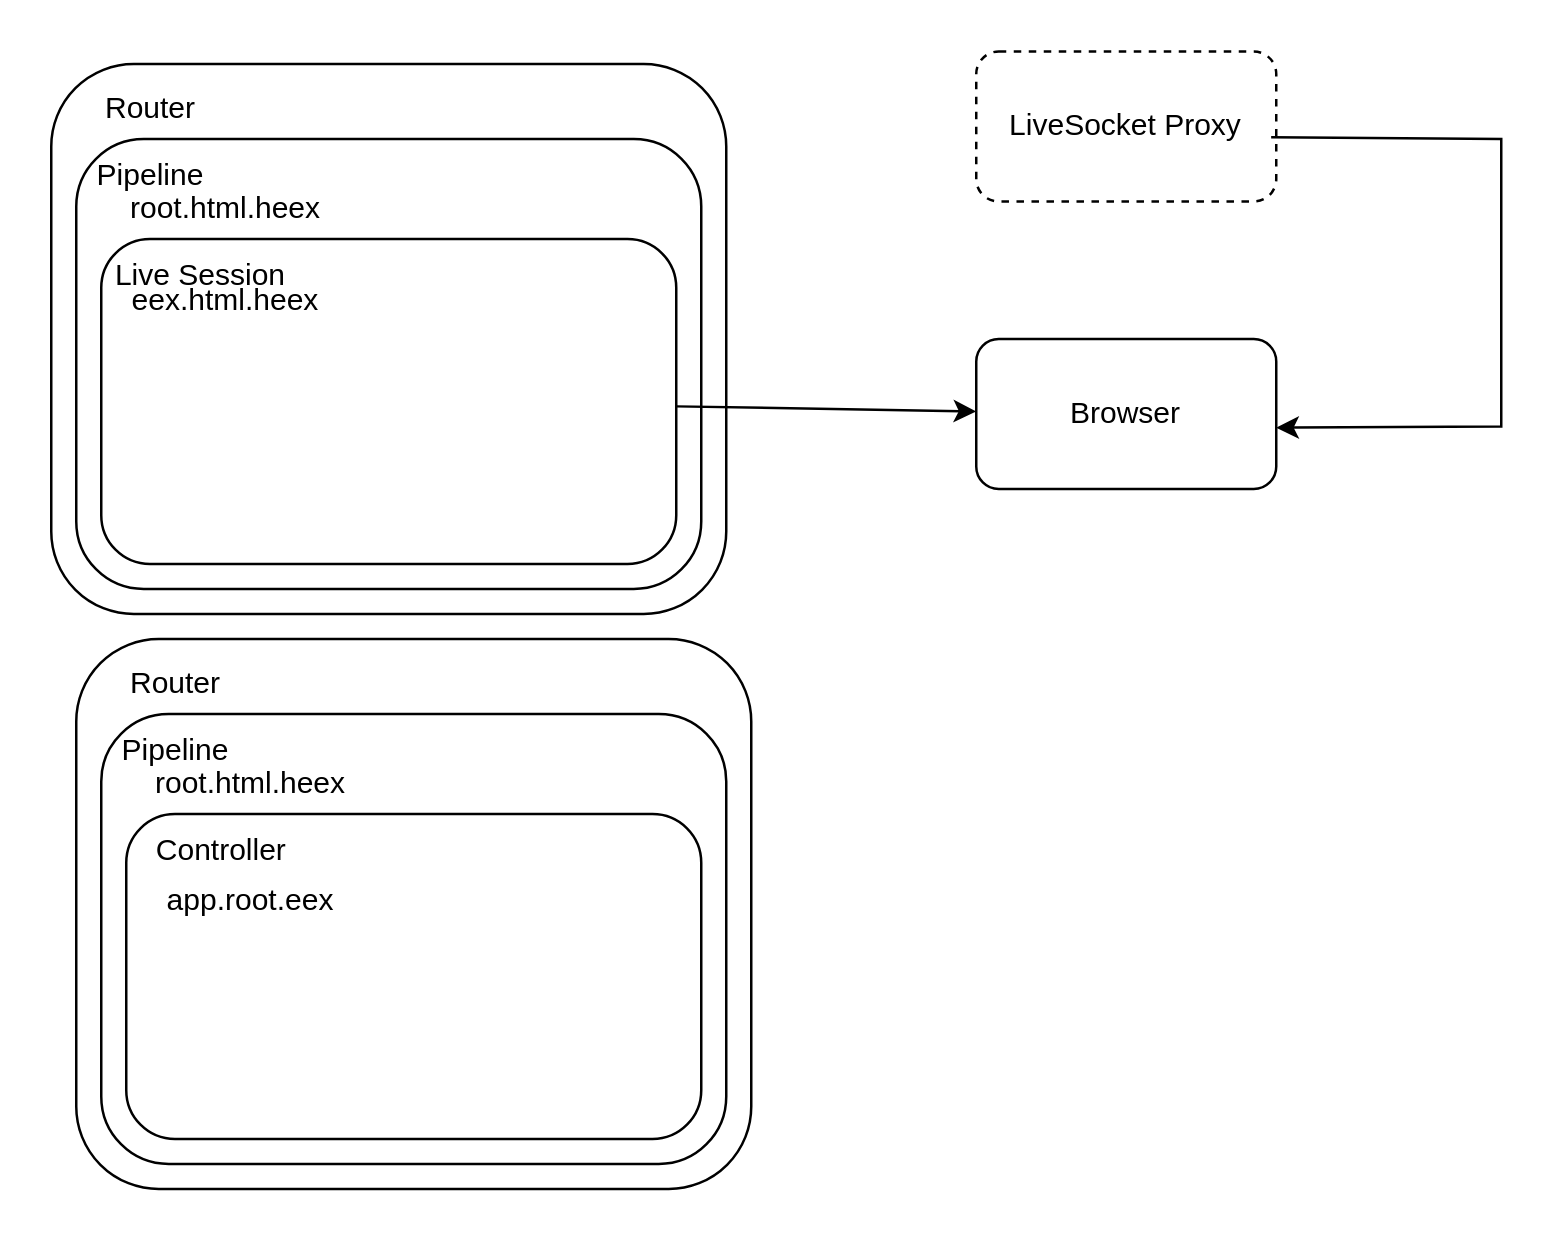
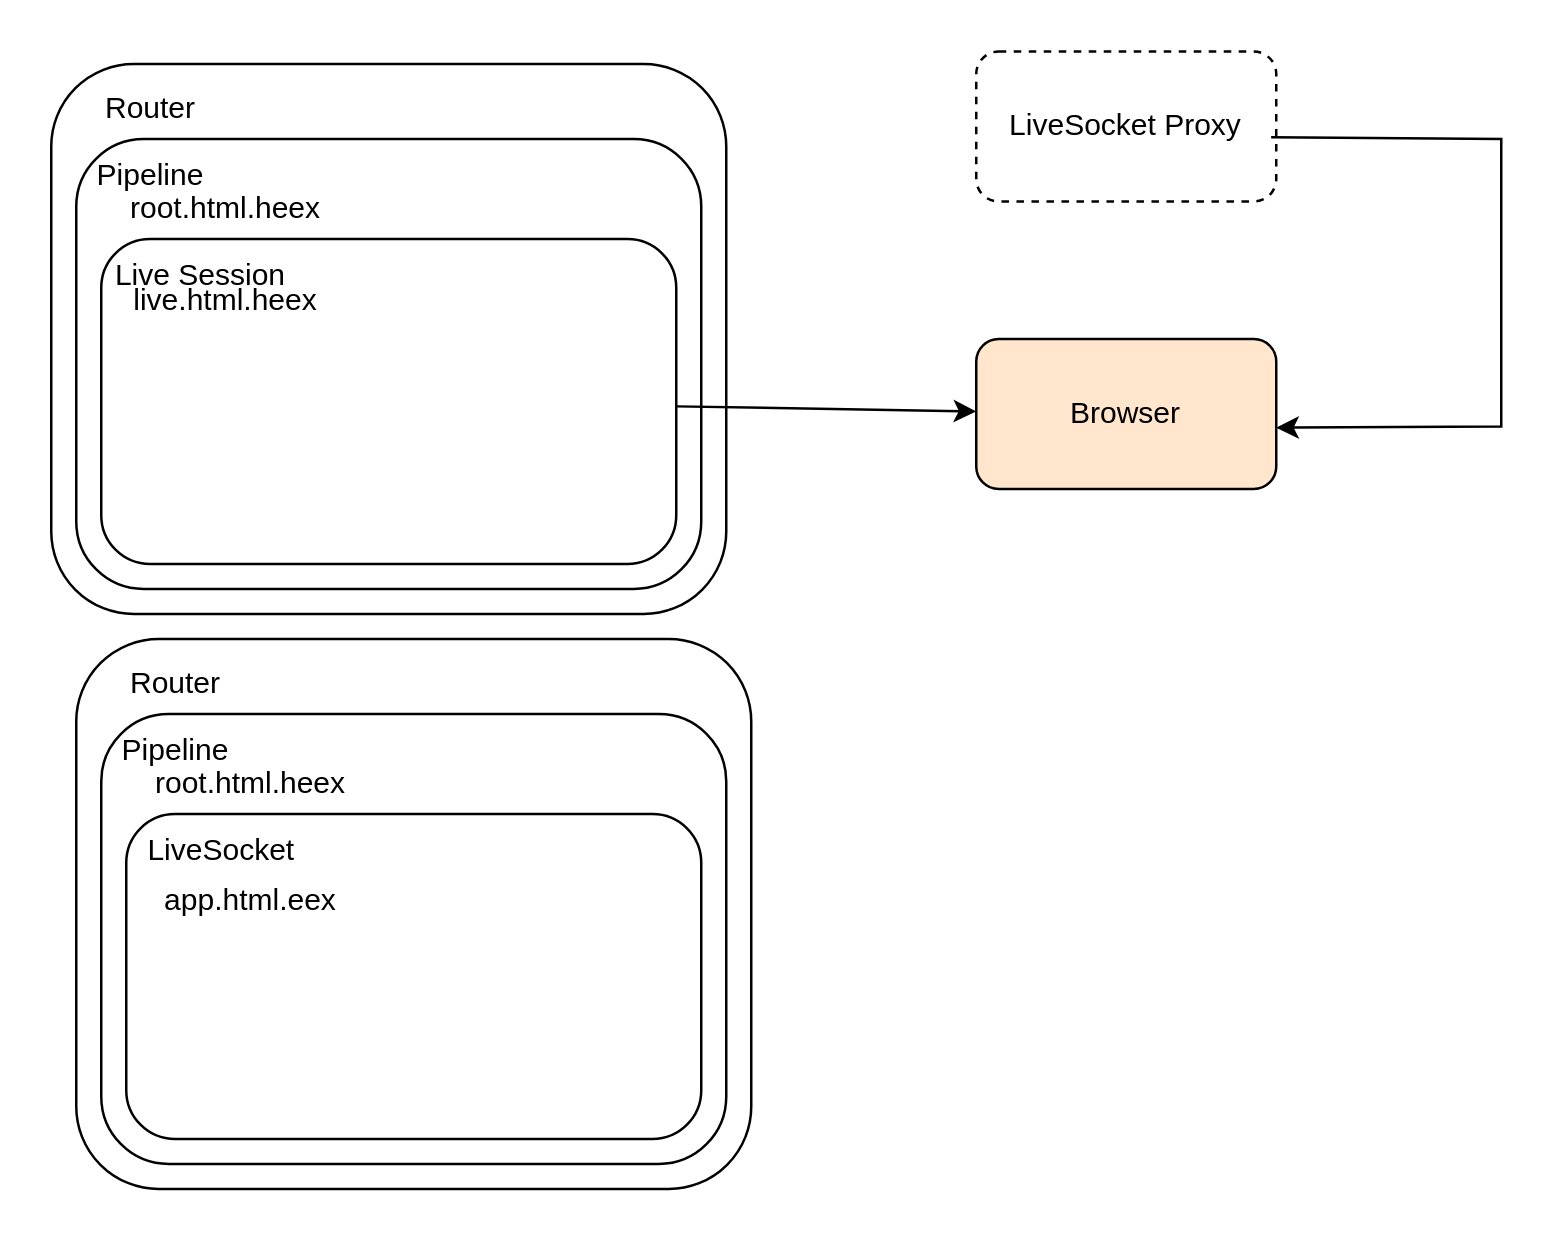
  <mxCell id="0" />
  <mxCell id="1" parent="0" />
  <mxCell id="2" value="" style="rounded=1;whiteSpace=wrap;html=1;" vertex="1" parent="1"><mxGeometry x="30" y="255" width="270" height="220" as="geometry" /></mxCell>
  <mxCell id="3" value="Router&lt;div&gt;&lt;br&gt;&lt;/div&gt;" style="text;html=1;align=center;verticalAlign=middle;whiteSpace=wrap;rounded=0;" vertex="1" parent="1"><mxGeometry x="40" y="265" width="60" height="30" as="geometry" /></mxCell>
  <mxCell id="4" value="" style="rounded=1;whiteSpace=wrap;html=1;" vertex="1" parent="1"><mxGeometry x="40" y="285" width="250" height="180" as="geometry" /></mxCell>
  <mxCell id="5" value="Pipeline" style="text;html=1;align=center;verticalAlign=middle;whiteSpace=wrap;rounded=0;" vertex="1" parent="1"><mxGeometry x="40" y="285" width="60" height="30" as="geometry" /></mxCell>
  <mxCell id="6" value="" style="rounded=1;whiteSpace=wrap;html=1;" vertex="1" parent="1"><mxGeometry x="50" y="325" width="230" height="130" as="geometry" /></mxCell>
- <mxCell id="7" value="Controller&amp;nbsp;" style="text;html=1;align=center;verticalAlign=middle;whiteSpace=wrap;rounded=0;" vertex="1" parent="1"><mxGeometry x="40" y="325" width="100" height="30" as="geometry" /></mxCell>
+ <mxCell id="7" value="LiveSocket&amp;nbsp;" style="text;html=1;align=center;verticalAlign=middle;whiteSpace=wrap;rounded=0;" vertex="1" parent="1"><mxGeometry x="40" y="325" width="100" height="30" as="geometry" /></mxCell>
  <mxCell id="8" value="root.html.heex&lt;div&gt;&lt;br&gt;&lt;/div&gt;" style="text;html=1;align=center;verticalAlign=middle;whiteSpace=wrap;rounded=0;" vertex="1" parent="1"><mxGeometry x="70" y="305" width="60" height="30" as="geometry" /></mxCell>
- <mxCell id="9" value="&lt;div&gt;app.root.eex&lt;/div&gt;" style="text;html=1;align=center;verticalAlign=middle;whiteSpace=wrap;rounded=0;" vertex="1" parent="1"><mxGeometry x="55" y="345" width="90" height="30" as="geometry" /></mxCell>
+ <mxCell id="9" value="&lt;div&gt;app.html.eex&lt;/div&gt;" style="text;html=1;align=center;verticalAlign=middle;whiteSpace=wrap;rounded=0;" vertex="1" parent="1"><mxGeometry x="55" y="345" width="90" height="30" as="geometry" /></mxCell>
  <mxCell id="10" value="" style="rounded=1;whiteSpace=wrap;html=1;" vertex="1" parent="1"><mxGeometry x="20" y="25" width="270" height="220" as="geometry" /></mxCell>
  <mxCell id="11" value="Router&lt;div&gt;&lt;br&gt;&lt;/div&gt;" style="text;html=1;align=center;verticalAlign=middle;whiteSpace=wrap;rounded=0;" vertex="1" parent="1"><mxGeometry x="30" y="35" width="60" height="30" as="geometry" /></mxCell>
  <mxCell id="12" value="" style="rounded=1;whiteSpace=wrap;html=1;" vertex="1" parent="1"><mxGeometry x="30" y="55" width="250" height="180" as="geometry" /></mxCell>
  <mxCell id="13" value="Pipeline" style="text;html=1;align=center;verticalAlign=middle;whiteSpace=wrap;rounded=0;" vertex="1" parent="1"><mxGeometry x="30" y="55" width="60" height="30" as="geometry" /></mxCell>
  <mxCell id="14" value="" style="rounded=1;whiteSpace=wrap;html=1;" vertex="1" parent="1"><mxGeometry x="40" y="95" width="230" height="130" as="geometry" /></mxCell>
  <mxCell id="15" value="Live Session" style="text;html=1;align=center;verticalAlign=middle;whiteSpace=wrap;rounded=0;" vertex="1" parent="1"><mxGeometry x="30" y="95" width="100" height="30" as="geometry" /></mxCell>
  <mxCell id="16" value="root.html.heex&lt;div&gt;&lt;br&gt;&lt;/div&gt;" style="text;html=1;align=center;verticalAlign=middle;whiteSpace=wrap;rounded=0;" vertex="1" parent="1"><mxGeometry x="60" y="75" width="60" height="30" as="geometry" /></mxCell>
- <mxCell id="17" value="&lt;div&gt;eex.html.heex&lt;/div&gt;" style="text;html=1;align=center;verticalAlign=middle;whiteSpace=wrap;rounded=0;" vertex="1" parent="1"><mxGeometry x="60" y="105" width="60" height="30" as="geometry" /></mxCell>
+ <mxCell id="17" value="&lt;div&gt;live.html.heex&lt;/div&gt;" style="text;html=1;align=center;verticalAlign=middle;whiteSpace=wrap;rounded=0;" vertex="1" parent="1"><mxGeometry x="60" y="105" width="60" height="30" as="geometry" /></mxCell>
  <mxCell id="18" value="&lt;div&gt;&lt;br&gt;&lt;/div&gt;" style="text;html=1;align=center;verticalAlign=middle;whiteSpace=wrap;rounded=0;" vertex="1" parent="1"><mxGeometry x="60" y="95" width="60" height="30" as="geometry" /></mxCell>
  <mxCell id="19" value="" style="endArrow=classic;html=1;rounded=0;" edge="1" parent="1" source="21"><mxGeometry width="50" height="50" relative="1" as="geometry"><mxPoint x="400" y="195" as="sourcePoint" /><mxPoint x="450" y="145" as="targetPoint" /><Array as="points"><mxPoint x="410" y="155" /></Array></mxGeometry></mxCell>
  <mxCell id="20" value="" style="endArrow=classic;html=1;rounded=0;" edge="1" parent="1" source="14" target="21"><mxGeometry width="50" height="50" relative="1" as="geometry"><mxPoint x="270" y="158" as="sourcePoint" /><mxPoint x="450" y="145" as="targetPoint" /><Array as="points" /></mxGeometry></mxCell>
- <mxCell id="21" value="Browser" style="rounded=1;whiteSpace=wrap;html=1;" vertex="1" parent="1"><mxGeometry x="390" y="135" width="120" height="60" as="geometry" /></mxCell>
+ <mxCell id="21" value="Browser" style="rounded=1;whiteSpace=wrap;html=1;fillColor=#ffe6cc;" vertex="1" parent="1"><mxGeometry x="390" y="135" width="120" height="60" as="geometry" /></mxCell>
  <mxCell id="22" value="LiveSocket Proxy" style="rounded=1;whiteSpace=wrap;html=1;dashed=1;" vertex="1" parent="1"><mxGeometry x="390" y="20" width="120" height="60" as="geometry" /></mxCell>
  <mxCell id="23" value="" style="endArrow=classic;html=1;rounded=0;entryX=0.974;entryY=0.591;entryDx=0;entryDy=0;exitX=0.983;exitY=0.572;exitDx=0;exitDy=0;exitPerimeter=0;entryPerimeter=0;" edge="1" parent="1" source="22"><mxGeometry width="50" height="50" relative="1" as="geometry"><mxPoint x="516.12" y="55.46" as="sourcePoint" /><mxPoint x="510" y="170.46" as="targetPoint" /><Array as="points"><mxPoint x="600" y="55" /><mxPoint x="600" y="170" /></Array></mxGeometry></mxCell>
